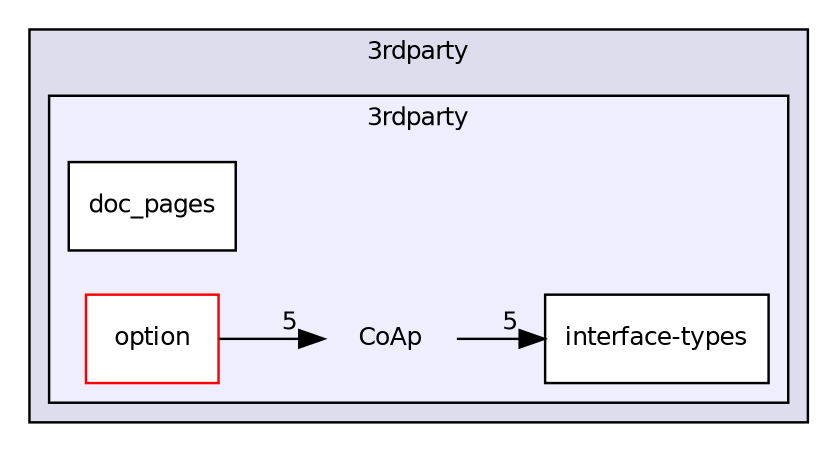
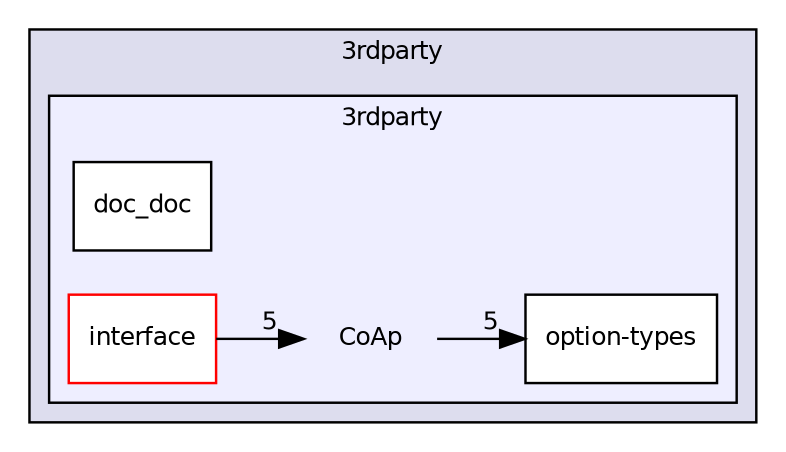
  digraph {
    compound=true
    rankdir=LR
    node [fontname=Helvetica fontsize=10 shape=box color=black fillcolor=white style=filled]
    edge [headlabel=5 labeldistance=1.5 labelfontname=Helvetica labelfontsize=10]
    n1 [label=CoAp shape=plaintext color="" fillcolor="" style=""]
-   n2 [label=doc_pages]
-   n3 [color=red label=option]
-   n4 [label="interface-types"]
+   n2 [label=doc_doc]
+   n3 [color=red label=interface]
+   n4 [label="option-types"]
    subgraph cluster_1 {
      bgcolor="#ddddee"
      fontname=Helvetica
      fontsize=10
      label="3rdparty"
      pencolor=black
      subgraph cluster_2 {
        bgcolor="#eeeeff"
        fontname=Helvetica
        fontsize=10
        label="3rdparty"
        pencolor=black
        n1
        n2
        n3
        n4
      }
    }
    n1 -> n4
    n3 -> n1
  }
